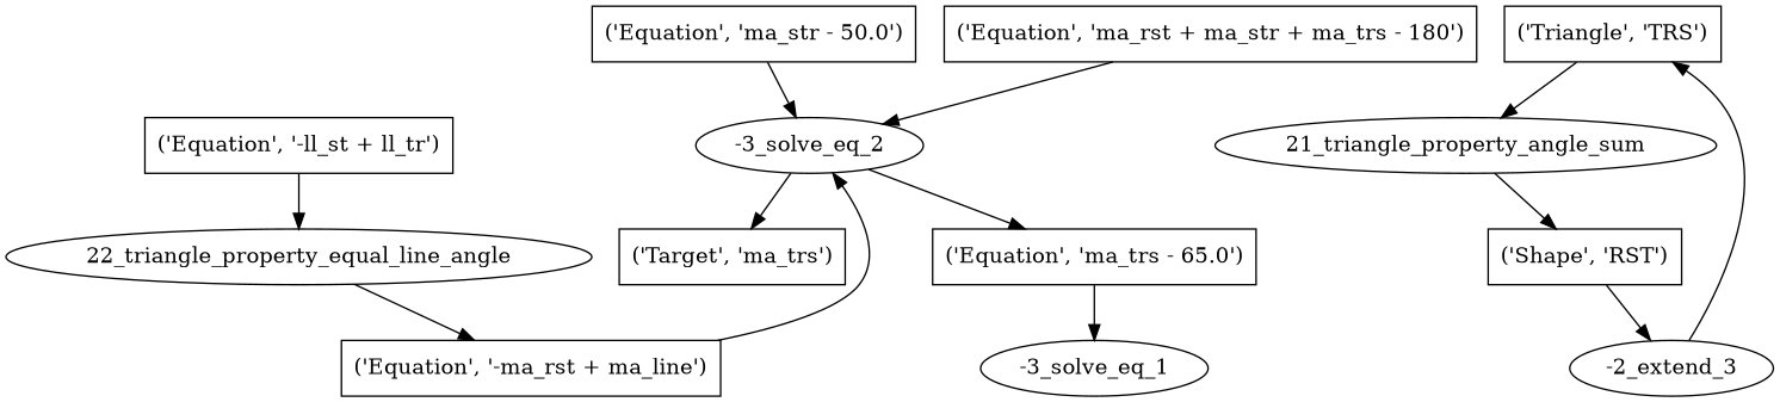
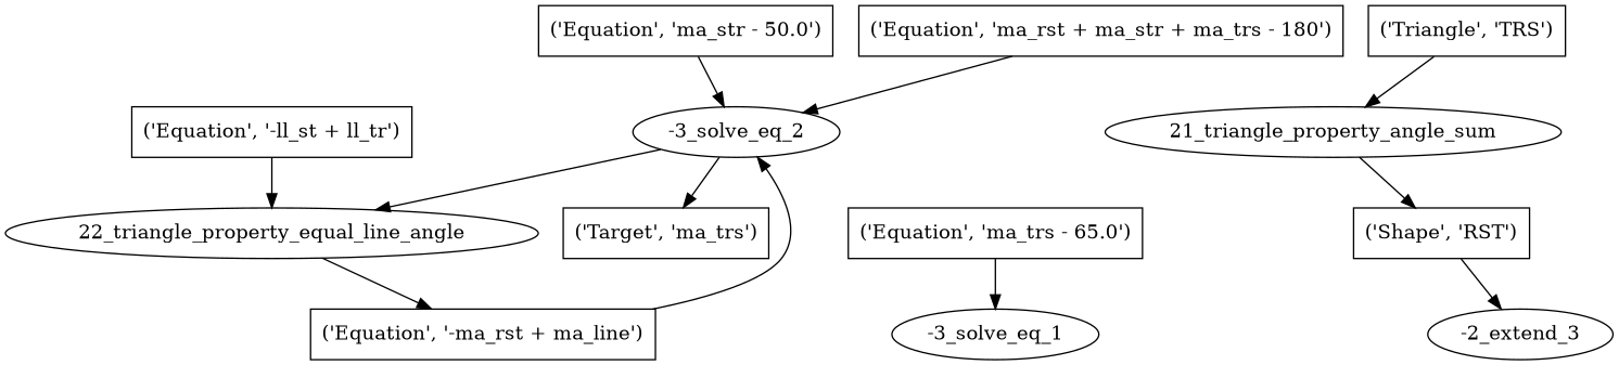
  digraph {
    node [shape=box]
    n1 [label="('Target', 'ma_trs')"]
    n2 [label="-3_solve_eq_1" shape=""]
    n3 [label="('Equation', 'ma_trs - 65.0')"]
    n4 [label="-3_solve_eq_2" shape=""]
    n5 [label="('Equation', 'ma_str - 50.0')"]
    n6 [label="('Equation', '-ma_rst + ma_line')"]
    n7 [label="('Equation', 'ma_rst + ma_str + ma_trs - 180')"]
    n8 [label="22_triangle_property_equal_line_angle" shape=""]
    n9 [label="('Triangle', 'TRS')"]
    n10 [label="21_triangle_property_angle_sum" shape=""]
    n11 [label="('Shape', 'RST')"]
    n12 [label="('Equation', '-ll_st + ll_tr')"]
    n13 [label="-2_extend_3" shape=""]
    n3 -> n2
    n4 -> n1
-   n4 -> n3
+   n4 -> n8
    n5 -> n4
    n6 -> n4
    n7 -> n4
    n8 -> n6
    n9 -> n10
    n10 -> n11
    n11 -> n13
    n12 -> n8
-   n13 -> n9
  }
